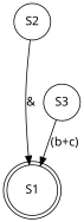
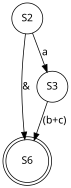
  digraph {
    fontname="Noto Sans"
    node [fontname="Noto Sans" shape=circle]
    edge [fontname="Noto Sans"]
    n1 [label=S2]
-   n2 [label=S1 shape=doublecircle]
+   n2 [label=S6 shape=doublecircle]
    n3 [label=S3]
    n1 -> n2 [label="&"]
+   n1 -> n3 [label=a]
    n3 -> n2 [label="(b+c)"]
  }
